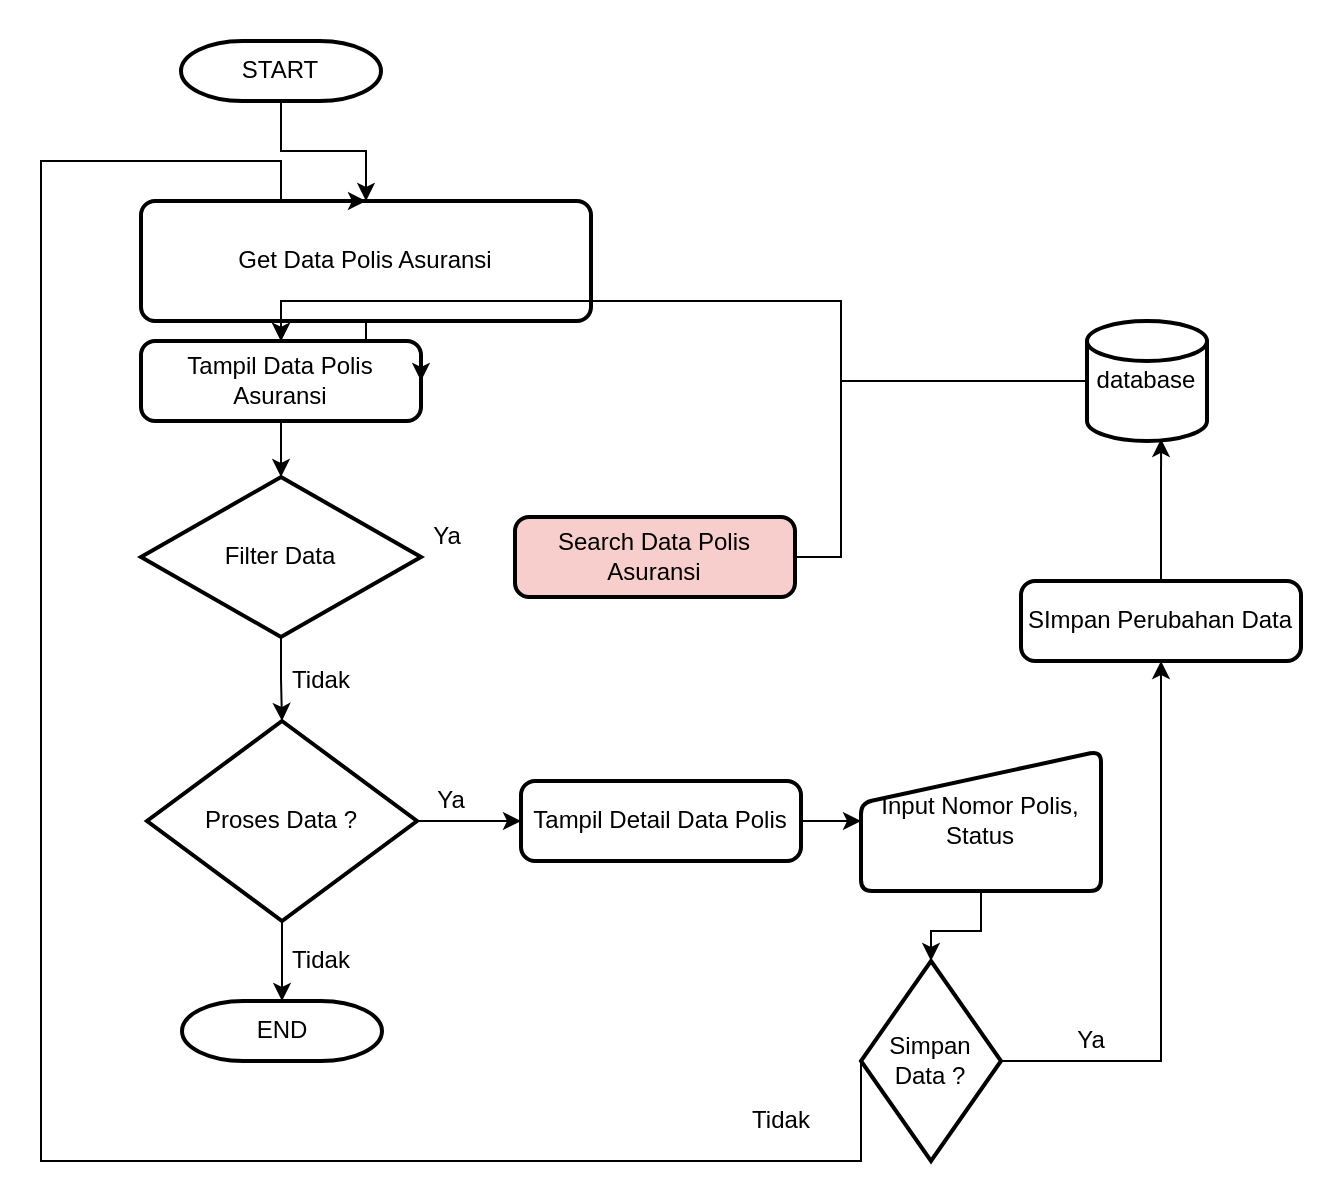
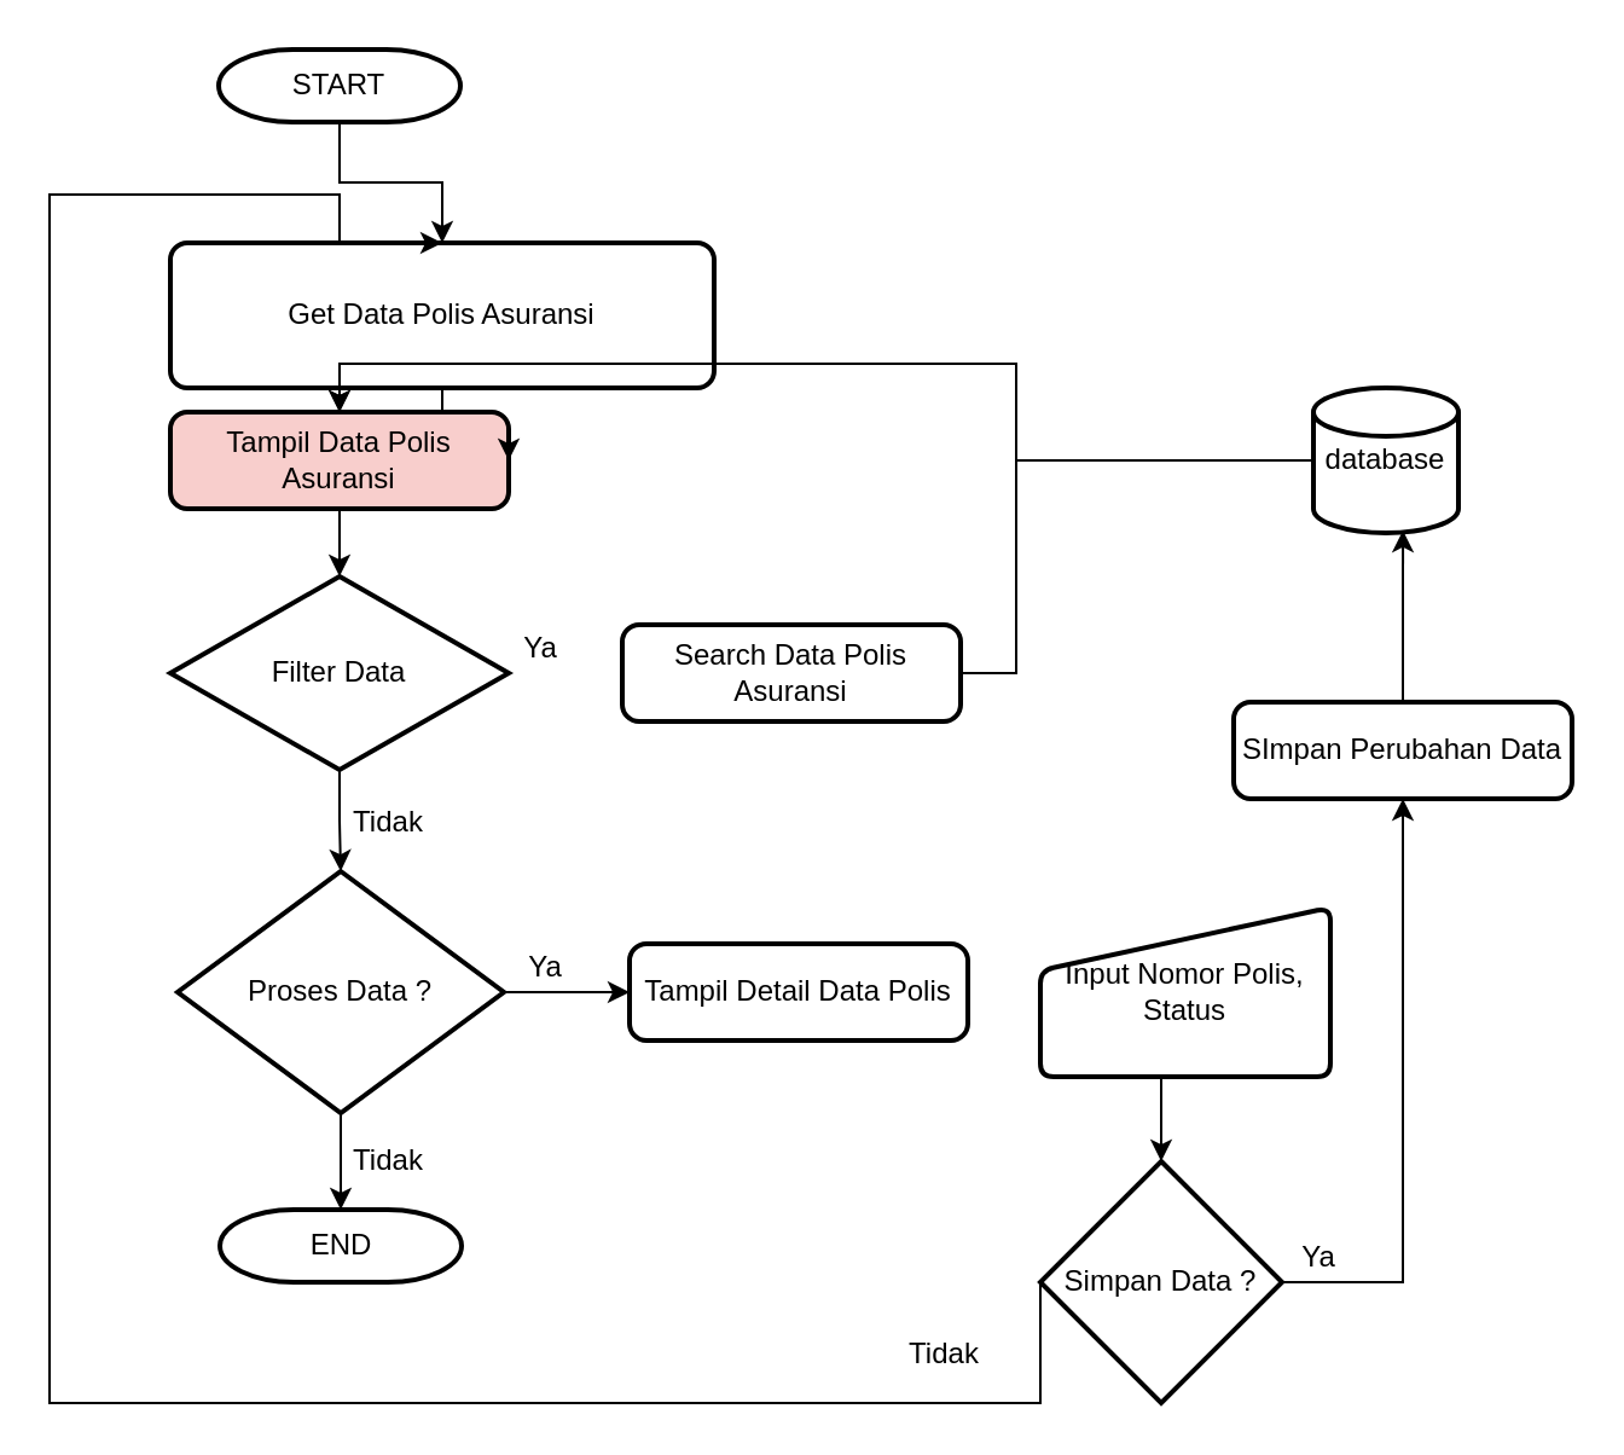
  <mxCell id="0" />
  <mxCell id="1" parent="0" />
  <mxCell id="2" value="" style="edgeStyle=orthogonalEdgeStyle;rounded=0;orthogonalLoop=1;jettySize=auto;html=1;" edge="1" parent="1" source="3" target="5"><mxGeometry relative="1" as="geometry" /></mxCell>
  <mxCell id="3" value="START" style="strokeWidth=2;html=1;shape=mxgraph.flowchart.terminator;whiteSpace=wrap;" vertex="1" parent="1"><mxGeometry x="90" y="20" width="100" height="30" as="geometry" /></mxCell>
  <mxCell id="4" value="" style="edgeStyle=orthogonalEdgeStyle;rounded=0;orthogonalLoop=1;jettySize=auto;html=1;" edge="1" parent="1" source="5" target="9"><mxGeometry relative="1" as="geometry" /></mxCell>
  <mxCell id="5" value="Get Data Polis Asuransi" style="rounded=1;whiteSpace=wrap;html=1;absoluteArcSize=1;arcSize=14;strokeWidth=2;" vertex="1" parent="1"><mxGeometry x="70" y="100" width="225" height="60" as="geometry" /></mxCell>
  <mxCell id="6" value="" style="edgeStyle=orthogonalEdgeStyle;rounded=0;orthogonalLoop=1;jettySize=auto;html=1;" edge="1" parent="1" source="7" target="14"><mxGeometry relative="1" as="geometry" /></mxCell>
  <mxCell id="7" value="Filter Data" style="strokeWidth=2;html=1;shape=mxgraph.flowchart.decision;whiteSpace=wrap;" vertex="1" parent="1"><mxGeometry x="70" y="238" width="140" height="80" as="geometry" /></mxCell>
  <mxCell id="8" value="" style="edgeStyle=orthogonalEdgeStyle;rounded=0;orthogonalLoop=1;jettySize=auto;html=1;" edge="1" parent="1" source="9" target="7"><mxGeometry relative="1" as="geometry" /></mxCell>
- <mxCell id="9" value="Tampil Data Polis Asuransi" style="rounded=1;whiteSpace=wrap;html=1;absoluteArcSize=1;arcSize=14;strokeWidth=2;" vertex="1" parent="1"><mxGeometry x="70" y="170" width="140" height="40" as="geometry" /></mxCell>
+ <mxCell id="9" value="Tampil Data Polis Asuransi" style="rounded=1;whiteSpace=wrap;html=1;absoluteArcSize=1;arcSize=14;strokeWidth=2;fillColor=#f8cecc;" vertex="1" parent="1"><mxGeometry x="70" y="170" width="140" height="40" as="geometry" /></mxCell>
  <mxCell id="10" style="edgeStyle=orthogonalEdgeStyle;rounded=0;orthogonalLoop=1;jettySize=auto;html=1;exitX=1;exitY=0.5;exitDx=0;exitDy=0;entryX=0.5;entryY=0;entryDx=0;entryDy=0;" edge="1" parent="1" source="11" target="9"><mxGeometry relative="1" as="geometry"><Array as="points"><mxPoint x="420" y="278" /><mxPoint x="420" y="150" /><mxPoint x="140" y="150" /></Array></mxGeometry></mxCell>
- <mxCell id="11" value="Search Data Polis Asuransi" style="rounded=1;whiteSpace=wrap;html=1;absoluteArcSize=1;arcSize=14;strokeWidth=2;fillColor=#f8cecc;" vertex="1" parent="1"><mxGeometry x="257" y="258" width="140" height="40" as="geometry" /></mxCell>
+ <mxCell id="11" value="Search Data Polis Asuransi" style="rounded=1;whiteSpace=wrap;html=1;absoluteArcSize=1;arcSize=14;strokeWidth=2;" vertex="1" parent="1"><mxGeometry x="257" y="258" width="140" height="40" as="geometry" /></mxCell>
  <mxCell id="12" value="" style="edgeStyle=orthogonalEdgeStyle;rounded=0;orthogonalLoop=1;jettySize=auto;html=1;" edge="1" parent="1" source="14" target="16"><mxGeometry relative="1" as="geometry" /></mxCell>
  <mxCell id="13" value="" style="edgeStyle=orthogonalEdgeStyle;rounded=0;orthogonalLoop=1;jettySize=auto;html=1;" edge="1" parent="1" source="14" target="26"><mxGeometry relative="1" as="geometry" /></mxCell>
  <mxCell id="14" value="Proses Data ?" style="strokeWidth=2;html=1;shape=mxgraph.flowchart.decision;whiteSpace=wrap;" vertex="1" parent="1"><mxGeometry x="73" y="360" width="135" height="100" as="geometry" /></mxCell>
- <mxCell id="15" value="" style="edgeStyle=orthogonalEdgeStyle;rounded=0;orthogonalLoop=1;jettySize=auto;html=1;" edge="1" parent="1" source="16" target="18"><mxGeometry relative="1" as="geometry" /></mxCell>
  <mxCell id="16" value="Tampil Detail Data Polis" style="rounded=1;whiteSpace=wrap;html=1;absoluteArcSize=1;arcSize=14;strokeWidth=2;" vertex="1" parent="1"><mxGeometry x="260" y="390" width="140" height="40" as="geometry" /></mxCell>
  <mxCell id="17" style="edgeStyle=orthogonalEdgeStyle;rounded=0;orthogonalLoop=1;jettySize=auto;html=1;exitX=0.5;exitY=1;exitDx=0;exitDy=0;entryX=0.5;entryY=0;entryDx=0;entryDy=0;entryPerimeter=0;" edge="1" parent="1" source="18" target="21"><mxGeometry relative="1" as="geometry" /></mxCell>
  <mxCell id="18" value="Input Nomor Polis,&lt;br&gt;Status" style="html=1;strokeWidth=2;shape=manualInput;whiteSpace=wrap;rounded=1;size=26;arcSize=11;" vertex="1" parent="1"><mxGeometry x="430" y="375" width="120" height="70" as="geometry" /></mxCell>
  <mxCell id="19" style="edgeStyle=orthogonalEdgeStyle;rounded=0;orthogonalLoop=1;jettySize=auto;html=1;exitX=1;exitY=0.5;exitDx=0;exitDy=0;exitPerimeter=0;entryX=0.5;entryY=1;entryDx=0;entryDy=0;" edge="1" parent="1" source="21" target="25"><mxGeometry relative="1" as="geometry" /></mxCell>
  <mxCell id="20" style="edgeStyle=orthogonalEdgeStyle;rounded=0;orthogonalLoop=1;jettySize=auto;html=1;entryX=0.5;entryY=0;entryDx=0;entryDy=0;exitX=0;exitY=0.5;exitDx=0;exitDy=0;exitPerimeter=0;" edge="1" parent="1" source="21" target="5"><mxGeometry relative="1" as="geometry"><Array as="points"><mxPoint x="430" y="580" /><mxPoint x="20" y="580" /><mxPoint x="20" y="80" /><mxPoint x="140" y="80" /></Array></mxGeometry></mxCell>
- <mxCell id="21" value="Simpan Data ?" style="strokeWidth=2;html=1;shape=mxgraph.flowchart.decision;whiteSpace=wrap;" vertex="1" parent="1"><mxGeometry x="430" y="480" width="70" height="100" as="geometry" /></mxCell>
+ <mxCell id="21" value="Simpan Data ?" style="strokeWidth=2;html=1;shape=mxgraph.flowchart.decision;whiteSpace=wrap;" vertex="1" parent="1"><mxGeometry x="430" y="480" width="100" height="100" as="geometry" /></mxCell>
  <mxCell id="22" style="edgeStyle=orthogonalEdgeStyle;rounded=0;orthogonalLoop=1;jettySize=auto;html=1;exitX=0;exitY=0.5;exitDx=0;exitDy=0;exitPerimeter=0;entryX=0.5;entryY=0;entryDx=0;entryDy=0;" edge="1" parent="1" source="23" target="9"><mxGeometry relative="1" as="geometry"><Array as="points"><mxPoint x="420" y="190" /><mxPoint x="420" y="150" /><mxPoint x="140" y="150" /></Array></mxGeometry></mxCell>
  <mxCell id="23" value="database" style="strokeWidth=2;html=1;shape=mxgraph.flowchart.database;whiteSpace=wrap;" vertex="1" parent="1"><mxGeometry x="543" y="160" width="60" height="60" as="geometry" /></mxCell>
  <mxCell id="24" style="edgeStyle=orthogonalEdgeStyle;rounded=0;orthogonalLoop=1;jettySize=auto;html=1;exitX=0.5;exitY=0;exitDx=0;exitDy=0;entryX=0.617;entryY=0.983;entryDx=0;entryDy=0;entryPerimeter=0;" edge="1" parent="1" source="25" target="23"><mxGeometry relative="1" as="geometry" /></mxCell>
  <mxCell id="25" value="SImpan Perubahan Data" style="rounded=1;whiteSpace=wrap;html=1;absoluteArcSize=1;arcSize=14;strokeWidth=2;" vertex="1" parent="1"><mxGeometry x="510" y="290" width="140" height="40" as="geometry" /></mxCell>
  <mxCell id="26" value="END" style="strokeWidth=2;html=1;shape=mxgraph.flowchart.terminator;whiteSpace=wrap;" vertex="1" parent="1"><mxGeometry x="90.5" y="500" width="100" height="30" as="geometry" /></mxCell>
  <mxCell id="27" style="edgeStyle=orthogonalEdgeStyle;rounded=0;orthogonalLoop=1;jettySize=auto;html=1;exitX=1;exitY=0.25;exitDx=0;exitDy=0;entryX=1;entryY=0.5;entryDx=0;entryDy=0;" edge="1" parent="1" source="9" target="9"><mxGeometry relative="1" as="geometry" /></mxCell>
  <mxCell id="28" value="Ya" style="text;html=1;align=center;verticalAlign=middle;resizable=0;points=[];autosize=1;strokeColor=none;" vertex="1" parent="1"><mxGeometry x="208" y="258" width="30" height="20" as="geometry" /></mxCell>
  <mxCell id="29" value="Tidak" style="text;html=1;align=center;verticalAlign=middle;resizable=0;points=[];autosize=1;strokeColor=none;" vertex="1" parent="1"><mxGeometry x="140" y="330" width="40" height="20" as="geometry" /></mxCell>
  <mxCell id="30" value="Ya" style="text;html=1;align=center;verticalAlign=middle;resizable=0;points=[];autosize=1;strokeColor=none;" vertex="1" parent="1"><mxGeometry x="210" y="390" width="30" height="20" as="geometry" /></mxCell>
  <mxCell id="31" value="Ya" style="text;html=1;align=center;verticalAlign=middle;resizable=0;points=[];autosize=1;strokeColor=none;" vertex="1" parent="1"><mxGeometry x="530" y="510" width="30" height="20" as="geometry" /></mxCell>
  <mxCell id="32" value="Tidak" style="text;html=1;align=center;verticalAlign=middle;resizable=0;points=[];autosize=1;strokeColor=none;" vertex="1" parent="1"><mxGeometry x="140" y="470" width="40" height="20" as="geometry" /></mxCell>
  <mxCell id="33" value="Tidak" style="text;html=1;align=center;verticalAlign=middle;resizable=0;points=[];autosize=1;strokeColor=none;" vertex="1" parent="1"><mxGeometry x="370" y="550" width="40" height="20" as="geometry" /></mxCell>
